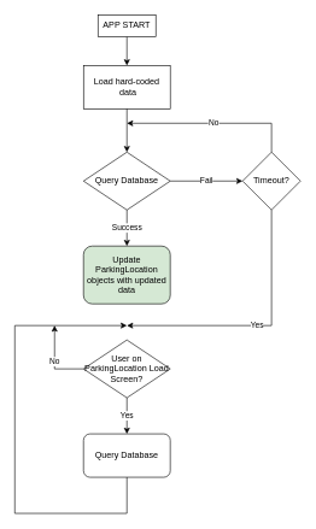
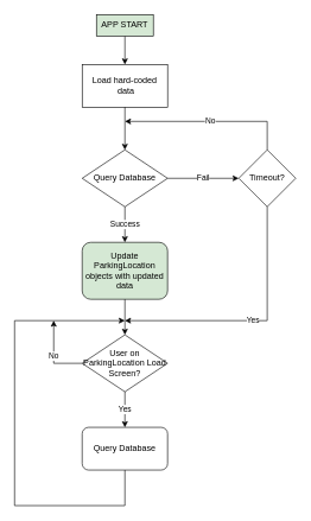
  <mxCell id="0" />
  <mxCell id="1" parent="0" />
  <mxCell id="2" value="Load hard-coded&lt;div&gt;&amp;nbsp;data&lt;/div&gt;" style="whiteSpace=wrap;html=1;rounded=0;" parent="1" vertex="1"><mxGeometry x="115" y="90" width="120" height="60" as="geometry" /></mxCell>
  <mxCell id="3" value="Update ParkingLocation objects with updated data" style="rounded=1;whiteSpace=wrap;html=1;fillColor=#d5e8d4;" parent="1" vertex="1"><mxGeometry x="115" y="340" width="120" height="80" as="geometry" /></mxCell>
  <mxCell id="4" value="Query Database" style="rounded=1;whiteSpace=wrap;html=1;" parent="1" vertex="1"><mxGeometry x="115" y="600" width="120" height="60" as="geometry" /></mxCell>
  <mxCell id="5" value="Query Database" style="rhombus;whiteSpace=wrap;html=1;" parent="1" vertex="1"><mxGeometry x="115" y="210" width="120" height="80" as="geometry" /></mxCell>
  <mxCell id="6" value="" style="endArrow=classic;html=1;rounded=0;entryX=0.5;entryY=0;entryDx=0;entryDy=0;" parent="1" target="2" edge="1"><mxGeometry width="50" height="50" relative="1" as="geometry"><mxPoint x="175" y="50" as="sourcePoint" /><mxPoint x="205" y="250" as="targetPoint" /></mxGeometry></mxCell>
  <mxCell id="7" value="Timeout?" style="rhombus;whiteSpace=wrap;html=1;" parent="1" vertex="1"><mxGeometry x="335" y="210" width="80" height="80" as="geometry" /></mxCell>
  <mxCell id="8" value="User on ParkingLocation Load Screen?" style="rhombus;whiteSpace=wrap;html=1;" parent="1" vertex="1"><mxGeometry x="115" y="470" width="120" height="80" as="geometry" /></mxCell>
  <mxCell id="9" value="" style="endArrow=classic;html=1;rounded=0;entryX=0.5;entryY=0;entryDx=0;entryDy=0;exitX=0.5;exitY=1;exitDx=0;exitDy=0;" parent="1" source="2" target="5" edge="1"><mxGeometry width="50" height="50" relative="1" as="geometry"><mxPoint x="105" y="440" as="sourcePoint" /><mxPoint x="155" y="390" as="targetPoint" /></mxGeometry></mxCell>
  <mxCell id="10" value="Fail" style="endArrow=classic;html=1;rounded=0;entryX=0;entryY=0.5;entryDx=0;entryDy=0;exitX=1;exitY=0.5;exitDx=0;exitDy=0;" parent="1" source="5" target="7" edge="1"><mxGeometry width="50" height="50" relative="1" as="geometry"><mxPoint x="105" y="440" as="sourcePoint" /><mxPoint x="155" y="390" as="targetPoint" /></mxGeometry></mxCell>
  <mxCell id="11" value="No" style="endArrow=classic;html=1;rounded=0;exitX=0.5;exitY=0;exitDx=0;exitDy=0;" parent="1" source="7" edge="1"><mxGeometry width="50" height="50" relative="1" as="geometry"><mxPoint x="375" y="170" as="sourcePoint" /><mxPoint x="175" y="170" as="targetPoint" /><Array as="points"><mxPoint x="375" y="170" /></Array></mxGeometry></mxCell>
  <mxCell id="12" value="Success" style="endArrow=classic;html=1;rounded=0;entryX=0.5;entryY=0;entryDx=0;entryDy=0;exitX=0.5;exitY=1;exitDx=0;exitDy=0;" parent="1" source="5" target="3" edge="1"><mxGeometry width="50" height="50" relative="1" as="geometry"><mxPoint x="105" y="440" as="sourcePoint" /><mxPoint x="155" y="390" as="targetPoint" /></mxGeometry></mxCell>
+ <mxCell id="13" value="" style="endArrow=classic;html=1;rounded=0;entryX=0.5;entryY=0;entryDx=0;entryDy=0;exitX=0.5;exitY=1;exitDx=0;exitDy=0;" parent="1" source="3" target="8" edge="1"><mxGeometry width="50" height="50" relative="1" as="geometry"><mxPoint x="105" y="420" as="sourcePoint" /><mxPoint x="155" y="370" as="targetPoint" /></mxGeometry></mxCell>
  <mxCell id="14" value="Yes" style="endArrow=classic;html=1;rounded=0;exitX=0.5;exitY=1;exitDx=0;exitDy=0;" parent="1" source="7" edge="1"><mxGeometry width="50" height="50" relative="1" as="geometry"><mxPoint x="105" y="420" as="sourcePoint" /><mxPoint x="175" y="450" as="targetPoint" /><Array as="points"><mxPoint x="375" y="450" /></Array></mxGeometry></mxCell>
  <mxCell id="15" value="Yes" style="endArrow=classic;html=1;rounded=0;entryX=0.5;entryY=0;entryDx=0;entryDy=0;exitX=0.5;exitY=1;exitDx=0;exitDy=0;" parent="1" source="8" target="4" edge="1"><mxGeometry width="50" height="50" relative="1" as="geometry"><mxPoint x="105" y="470" as="sourcePoint" /><mxPoint x="155" y="420" as="targetPoint" /></mxGeometry></mxCell>
  <mxCell id="16" value="" style="endArrow=classic;html=1;rounded=0;exitX=0.5;exitY=1;exitDx=0;exitDy=0;" parent="1" edge="1" source="4"><mxGeometry width="50" height="50" relative="1" as="geometry"><mxPoint x="160" y="660" as="sourcePoint" /><mxPoint x="175" y="450" as="targetPoint" /><Array as="points"><mxPoint x="175" y="710" /><mxPoint x="20" y="710" /><mxPoint x="20" y="450" /></Array></mxGeometry></mxCell>
  <mxCell id="17" value="No" style="endArrow=classic;html=1;rounded=0;exitX=0;exitY=0.5;exitDx=0;exitDy=0;" parent="1" source="8" edge="1"><mxGeometry width="50" height="50" relative="1" as="geometry"><mxPoint x="105" y="690" as="sourcePoint" /><mxPoint x="75" y="450" as="targetPoint" /><Array as="points"><mxPoint x="75" y="510" /></Array></mxGeometry></mxCell>
- <mxCell id="18" value="APP START" style="rounded=0;whiteSpace=wrap;html=1;" parent="1" vertex="1"><mxGeometry x="135" y="20" width="80" height="30" as="geometry" /></mxCell>
+ <mxCell id="18" value="APP START" style="rounded=0;whiteSpace=wrap;html=1;fillColor=#d5e8d4;" parent="1" vertex="1"><mxGeometry x="135" y="20" width="80" height="30" as="geometry" /></mxCell>
